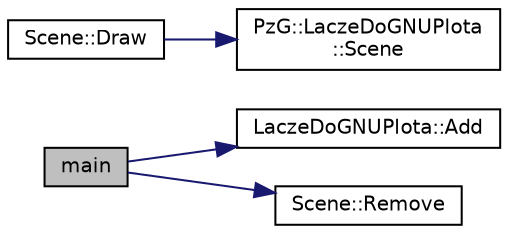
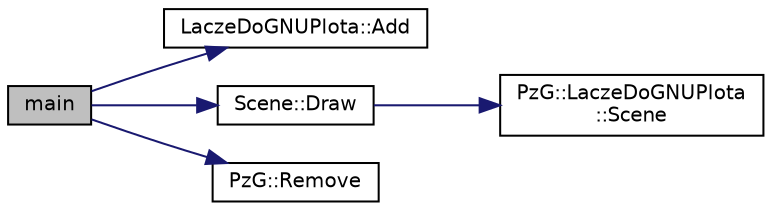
  digraph {
    rankdir=LR
    node [color=black fillcolor=white fontname=Helvetica fontsize=10 shape=record style=filled]
    edge [color=midnightblue fontname=Helvetica fontsize=10 labelfontname=Helvetica labelfontsize=10 style=solid]
    n1 [fillcolor=grey75 fontcolor=black height=0.2 label=main width=0.4]
    n2 [height=0.2 label="LaczeDoGNUPlota::Add" width=0.4]
    n3 [height=0.2 label="Scene::Draw" width=0.4]
-   n4 [height=0.2 label="Scene::Remove" width=0.4]
+   n4 [height=0.2 label="PzG::Remove" width=0.4]
    n5 [height=0.2 label="PzG::LaczeDoGNUPlota\l::Scene" width=0.4]
    n1 -> n2
+   n1 -> n3
    n1 -> n4
    n3 -> n5
  }
